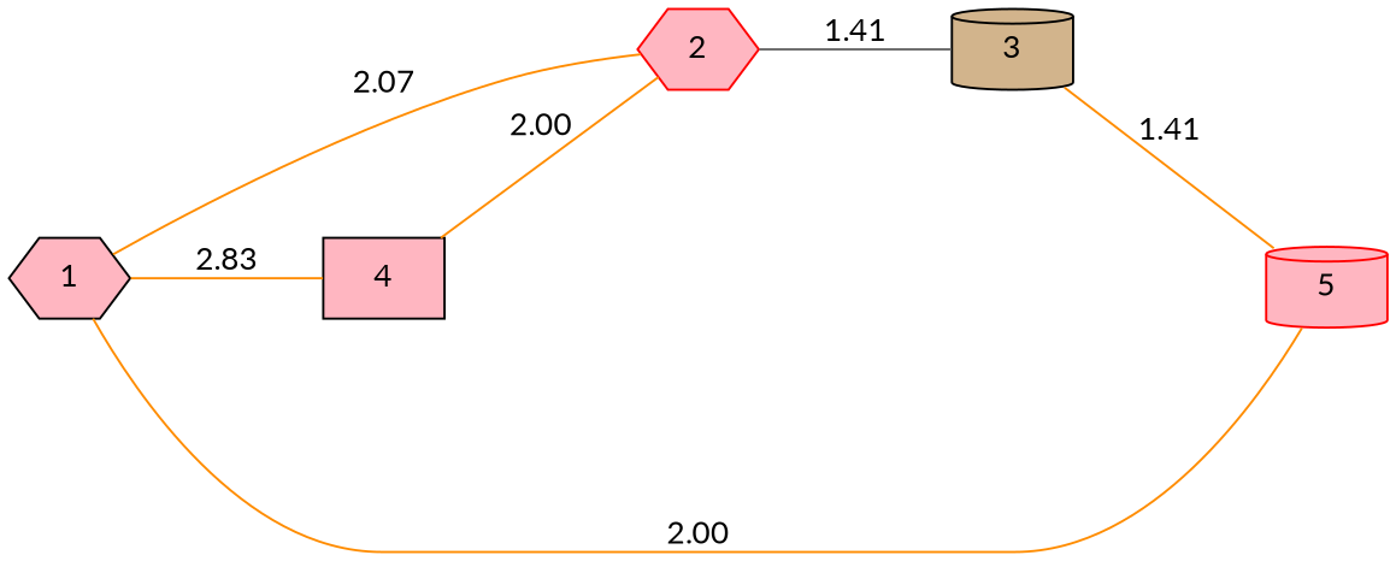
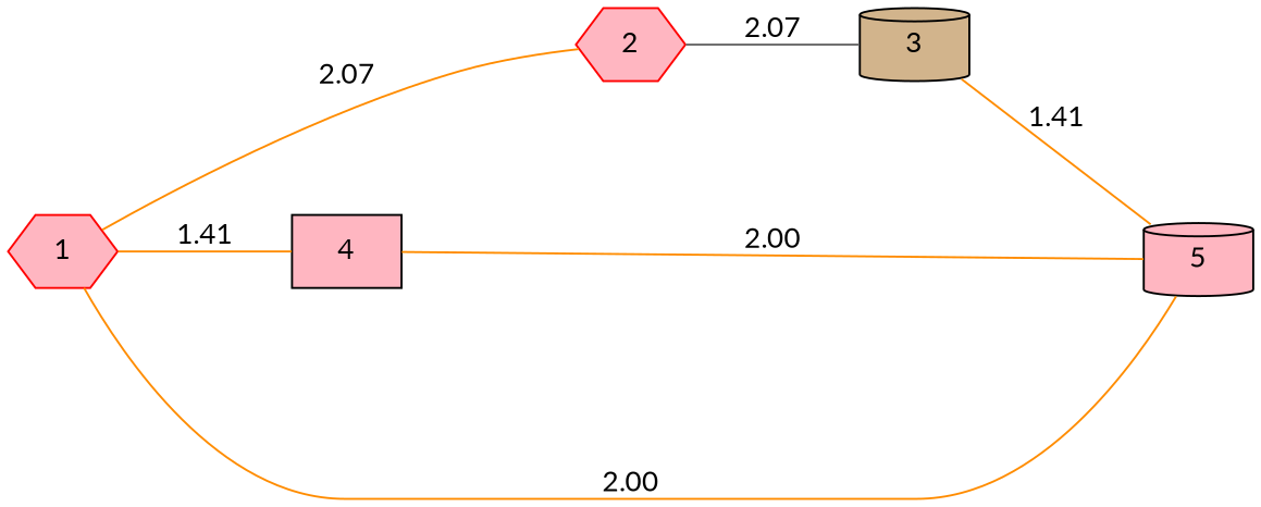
  graph {
    fontname=Lato
    nodesep=0.8
    rankdir=LR
    ranksep=0.8
    node [color=red fillcolor=lightpink fontname=Lato shape=hexagon style=filled]
    edge [color=darkorange fontname=Lato]
-   1 [color=black]
+   1
    2
    4 [shape=box color=""]
-   5 [shape=cylinder]
+   5 [color=black shape=cylinder]
    3 [fillcolor=tan shape=cylinder color=""]
    1 -- 2 [label=2.07]
-   1 -- 4 [label=2.83]
+   1 -- 4 [label=1.41]
    1 -- 5 [label=2.00]
-   2 -- 3 [color=gray40 label=1.41]
-   4 -- 2 [label=2.00]
+   2 -- 3 [color=gray40 label=2.07]
+   4 -- 5 [label=2.00]
    3 -- 5 [label=1.41]
  }
